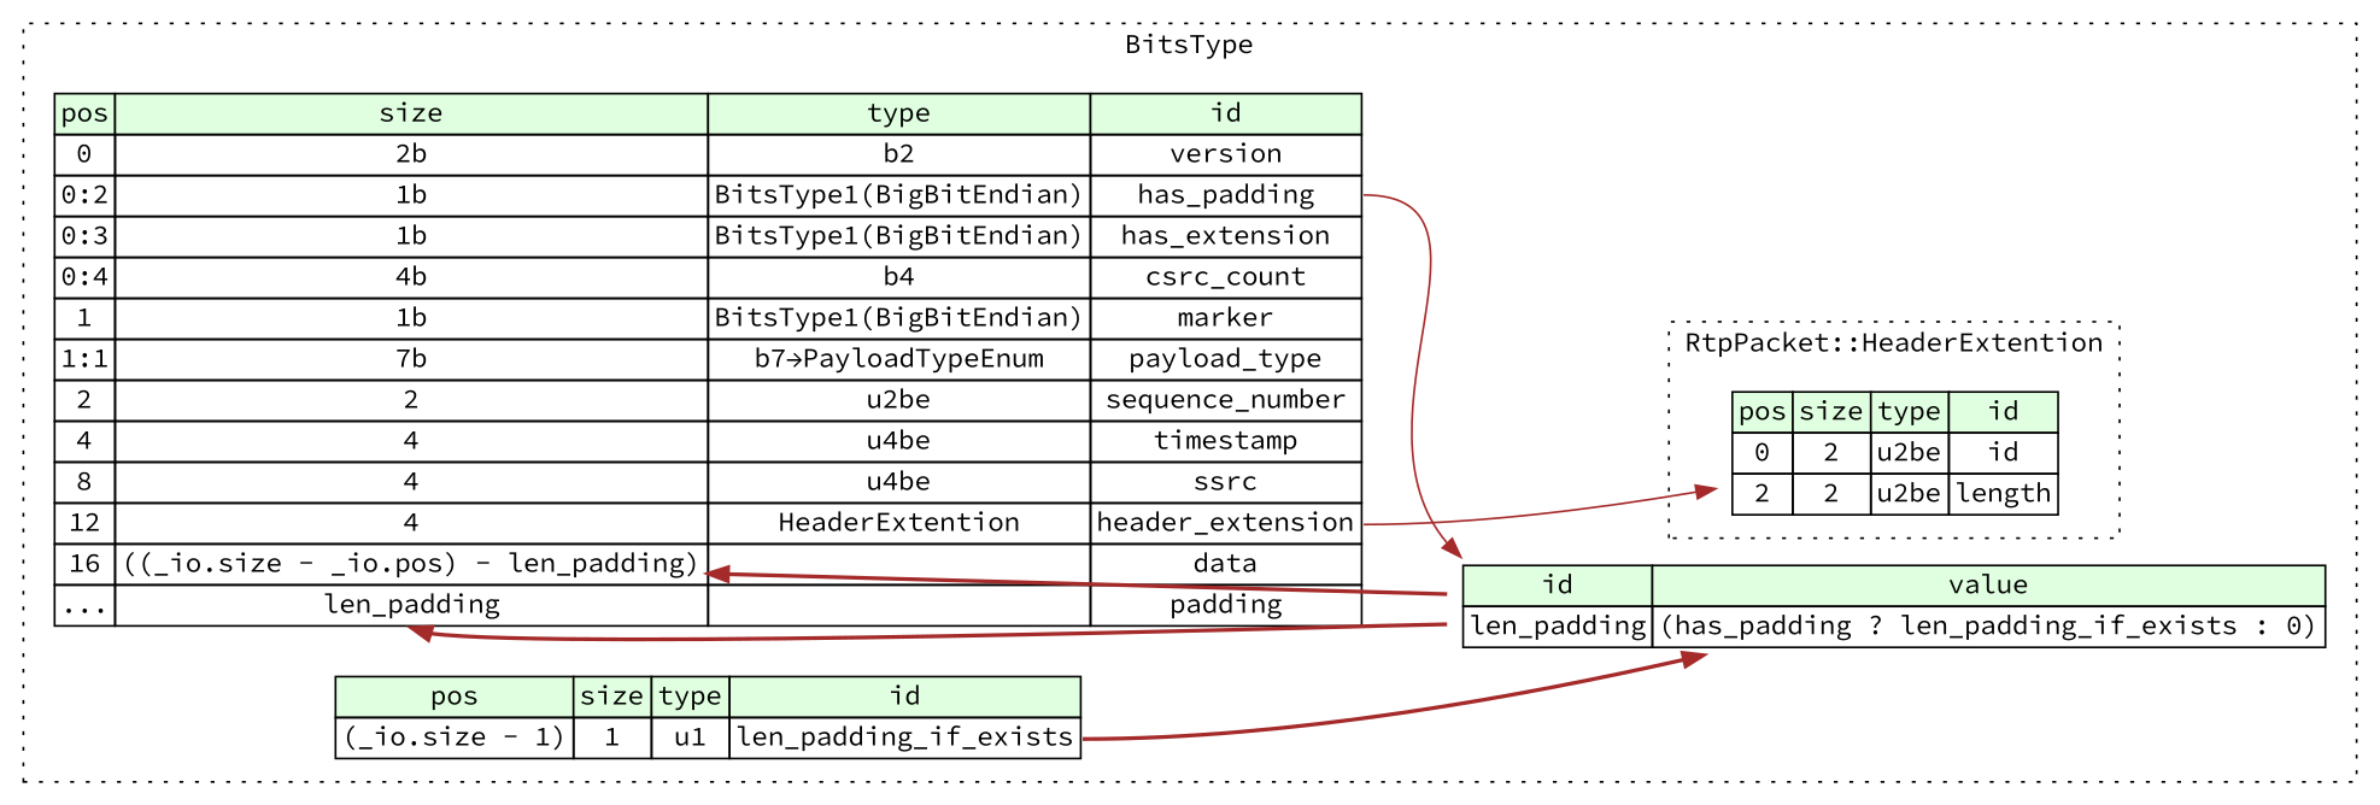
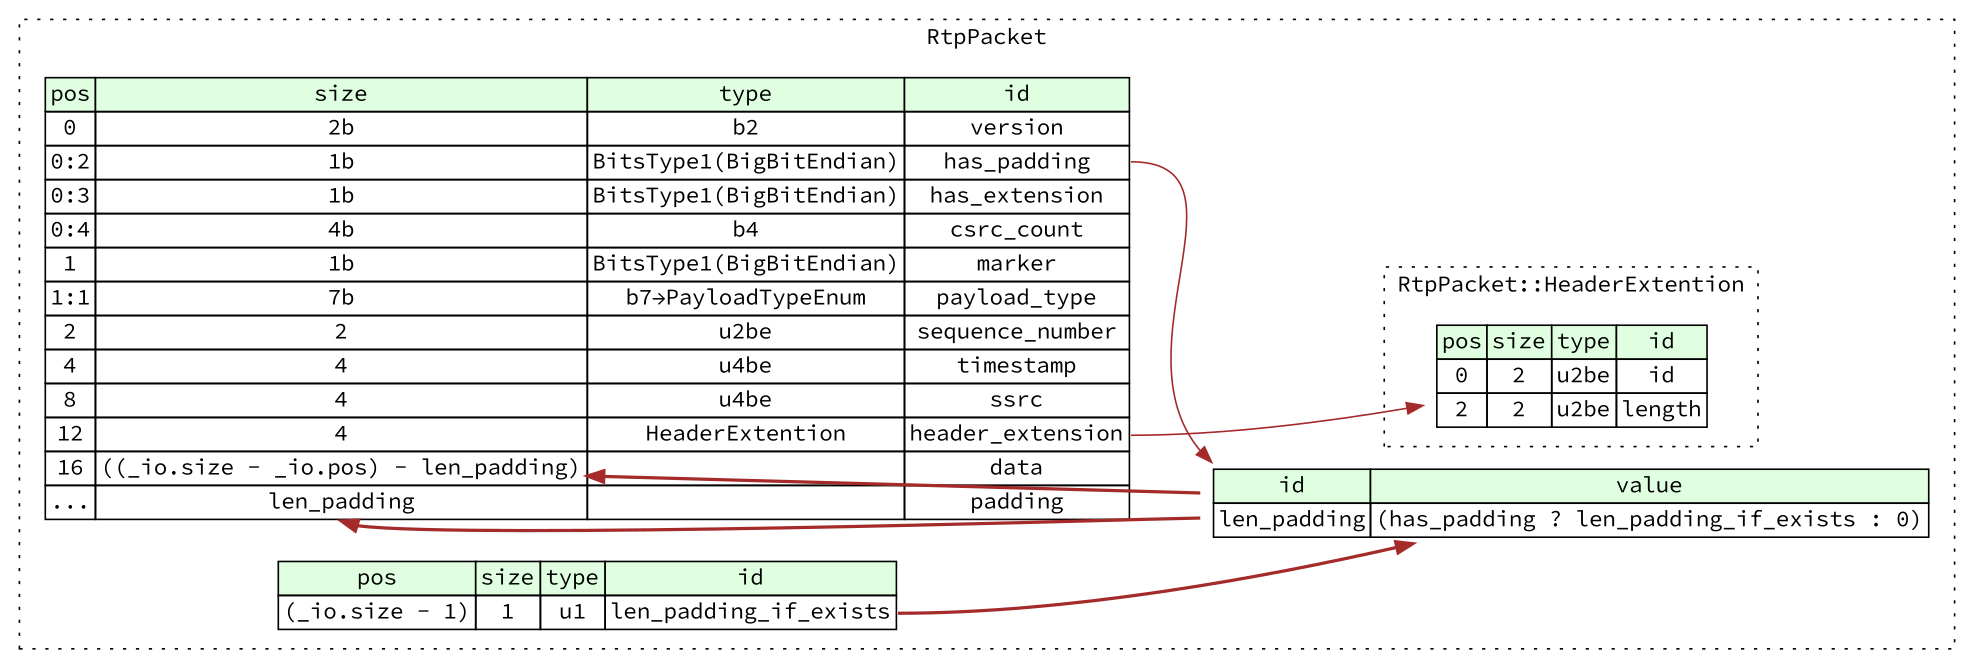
  digraph {
    rankdir=LR
    fontname="Source Code Pro"
    node [shape=plaintext fontname="Source Code Pro"]
    edge [style=bold tailport=len_padding_type color=brown fontname="Source Code Pro"]
    n1 [label=<<TABLE BORDER="0" CELLBORDER="1" CELLSPACING="0"> 				<TR><TD BGCOLOR="#E0FFE0">pos</TD><TD BGCOLOR="#E0FFE0">size</TD><TD BGCOLOR="#E0FFE0">type</TD><TD BGCOLOR="#E0FFE0">id</TD></TR> 				<TR><TD PORT="id_pos">0</TD><TD PORT="id_size">2</TD><TD>u2be</TD><TD PORT="id_type">id</TD></TR> 				<TR><TD PORT="length_pos">2</TD><TD PORT="length_size">2</TD><TD>u2be</TD><TD PORT="length_type">length</TD></TR> 			</TABLE>>]
    n2 [label=<<TABLE BORDER="0" CELLBORDER="1" CELLSPACING="0"> 			<TR><TD BGCOLOR="#E0FFE0">pos</TD><TD BGCOLOR="#E0FFE0">size</TD><TD BGCOLOR="#E0FFE0">type</TD><TD BGCOLOR="#E0FFE0">id</TD></TR> 			<TR><TD PORT="version_pos">0</TD><TD PORT="version_size">2b</TD><TD>b2</TD><TD PORT="version_type">version</TD></TR> 			<TR><TD PORT="has_padding_pos">0:2</TD><TD PORT="has_padding_size">1b</TD><TD>BitsType1(BigBitEndian)</TD><TD PORT="has_padding_type">has_padding</TD></TR> 			<TR><TD PORT="has_extension_pos">0:3</TD><TD PORT="has_extension_size">1b</TD><TD>BitsType1(BigBitEndian)</TD><TD PORT="has_extension_type">has_extension</TD></TR> 			<TR><TD PORT="csrc_count_pos">0:4</TD><TD PORT="csrc_count_size">4b</TD><TD>b4</TD><TD PORT="csrc_count_type">csrc_count</TD></TR> 			<TR><TD PORT="marker_pos">1</TD><TD PORT="marker_size">1b</TD><TD>BitsType1(BigBitEndian)</TD><TD PORT="marker_type">marker</TD></TR> 			<TR><TD PORT="payload_type_pos">1:1</TD><TD PORT="payload_type_size">7b</TD><TD>b7→PayloadTypeEnum</TD><TD PORT="payload_type_type">payload_type</TD></TR> 			<TR><TD PORT="sequence_number_pos">2</TD><TD PORT="sequence_number_size">2</TD><TD>u2be</TD><TD PORT="sequence_number_type">sequence_number</TD></TR> 			<TR><TD PORT="timestamp_pos">4</TD><TD PORT="timestamp_size">4</TD><TD>u4be</TD><TD PORT="timestamp_type">timestamp</TD></TR> 			<TR><TD PORT="ssrc_pos">8</TD><TD PORT="ssrc_size">4</TD><TD>u4be</TD><TD PORT="ssrc_type">ssrc</TD></TR> 			<TR><TD PORT="header_extension_pos">12</TD><TD PORT="header_extension_size">4</TD><TD>HeaderExtention</TD><TD PORT="header_extension_type">header_extension</TD></TR> 			<TR><TD PORT="data_pos">16</TD><TD PORT="data_size">((_io.size - _io.pos) - len_padding)</TD><TD></TD><TD PORT="data_type">data</TD></TR> 			<TR><TD PORT="padding_pos">...</TD><TD PORT="padding_size">len_padding</TD><TD></TD><TD PORT="padding_type">padding</TD></TR> 		</TABLE>>]
    n3 [label=<<TABLE BORDER="0" CELLBORDER="1" CELLSPACING="0"> 			<TR><TD BGCOLOR="#E0FFE0">pos</TD><TD BGCOLOR="#E0FFE0">size</TD><TD BGCOLOR="#E0FFE0">type</TD><TD BGCOLOR="#E0FFE0">id</TD></TR> 			<TR><TD PORT="len_padding_if_exists_pos">(_io.size - 1)</TD><TD PORT="len_padding_if_exists_size">1</TD><TD>u1</TD><TD PORT="len_padding_if_exists_type">len_padding_if_exists</TD></TR> 		</TABLE>>]
    n4 [label=<<TABLE BORDER="0" CELLBORDER="1" CELLSPACING="0"> 			<TR><TD BGCOLOR="#E0FFE0">id</TD><TD BGCOLOR="#E0FFE0">value</TD></TR> 			<TR><TD>len_padding</TD><TD>(has_padding ? len_padding_if_exists : 0)</TD></TR> 		</TABLE>>]
    subgraph cluster_1 {
-     label=BitsType
+     label=RtpPacket
      style=dotted
      n2
      n3
      n4
      subgraph cluster_2 {
        label="RtpPacket::HeaderExtention"
        style=dotted
        n1
      }
    }
    n2 -> n1 [style=solid tailport=header_extension_type]
    n2 -> n4 [tailport=has_padding_type style=solid]
    n3 -> n4 [tailport=len_padding_if_exists_type]
    n4 -> n2 [headport=data_size]
    n4 -> n2 [headport=padding_size]
  }
